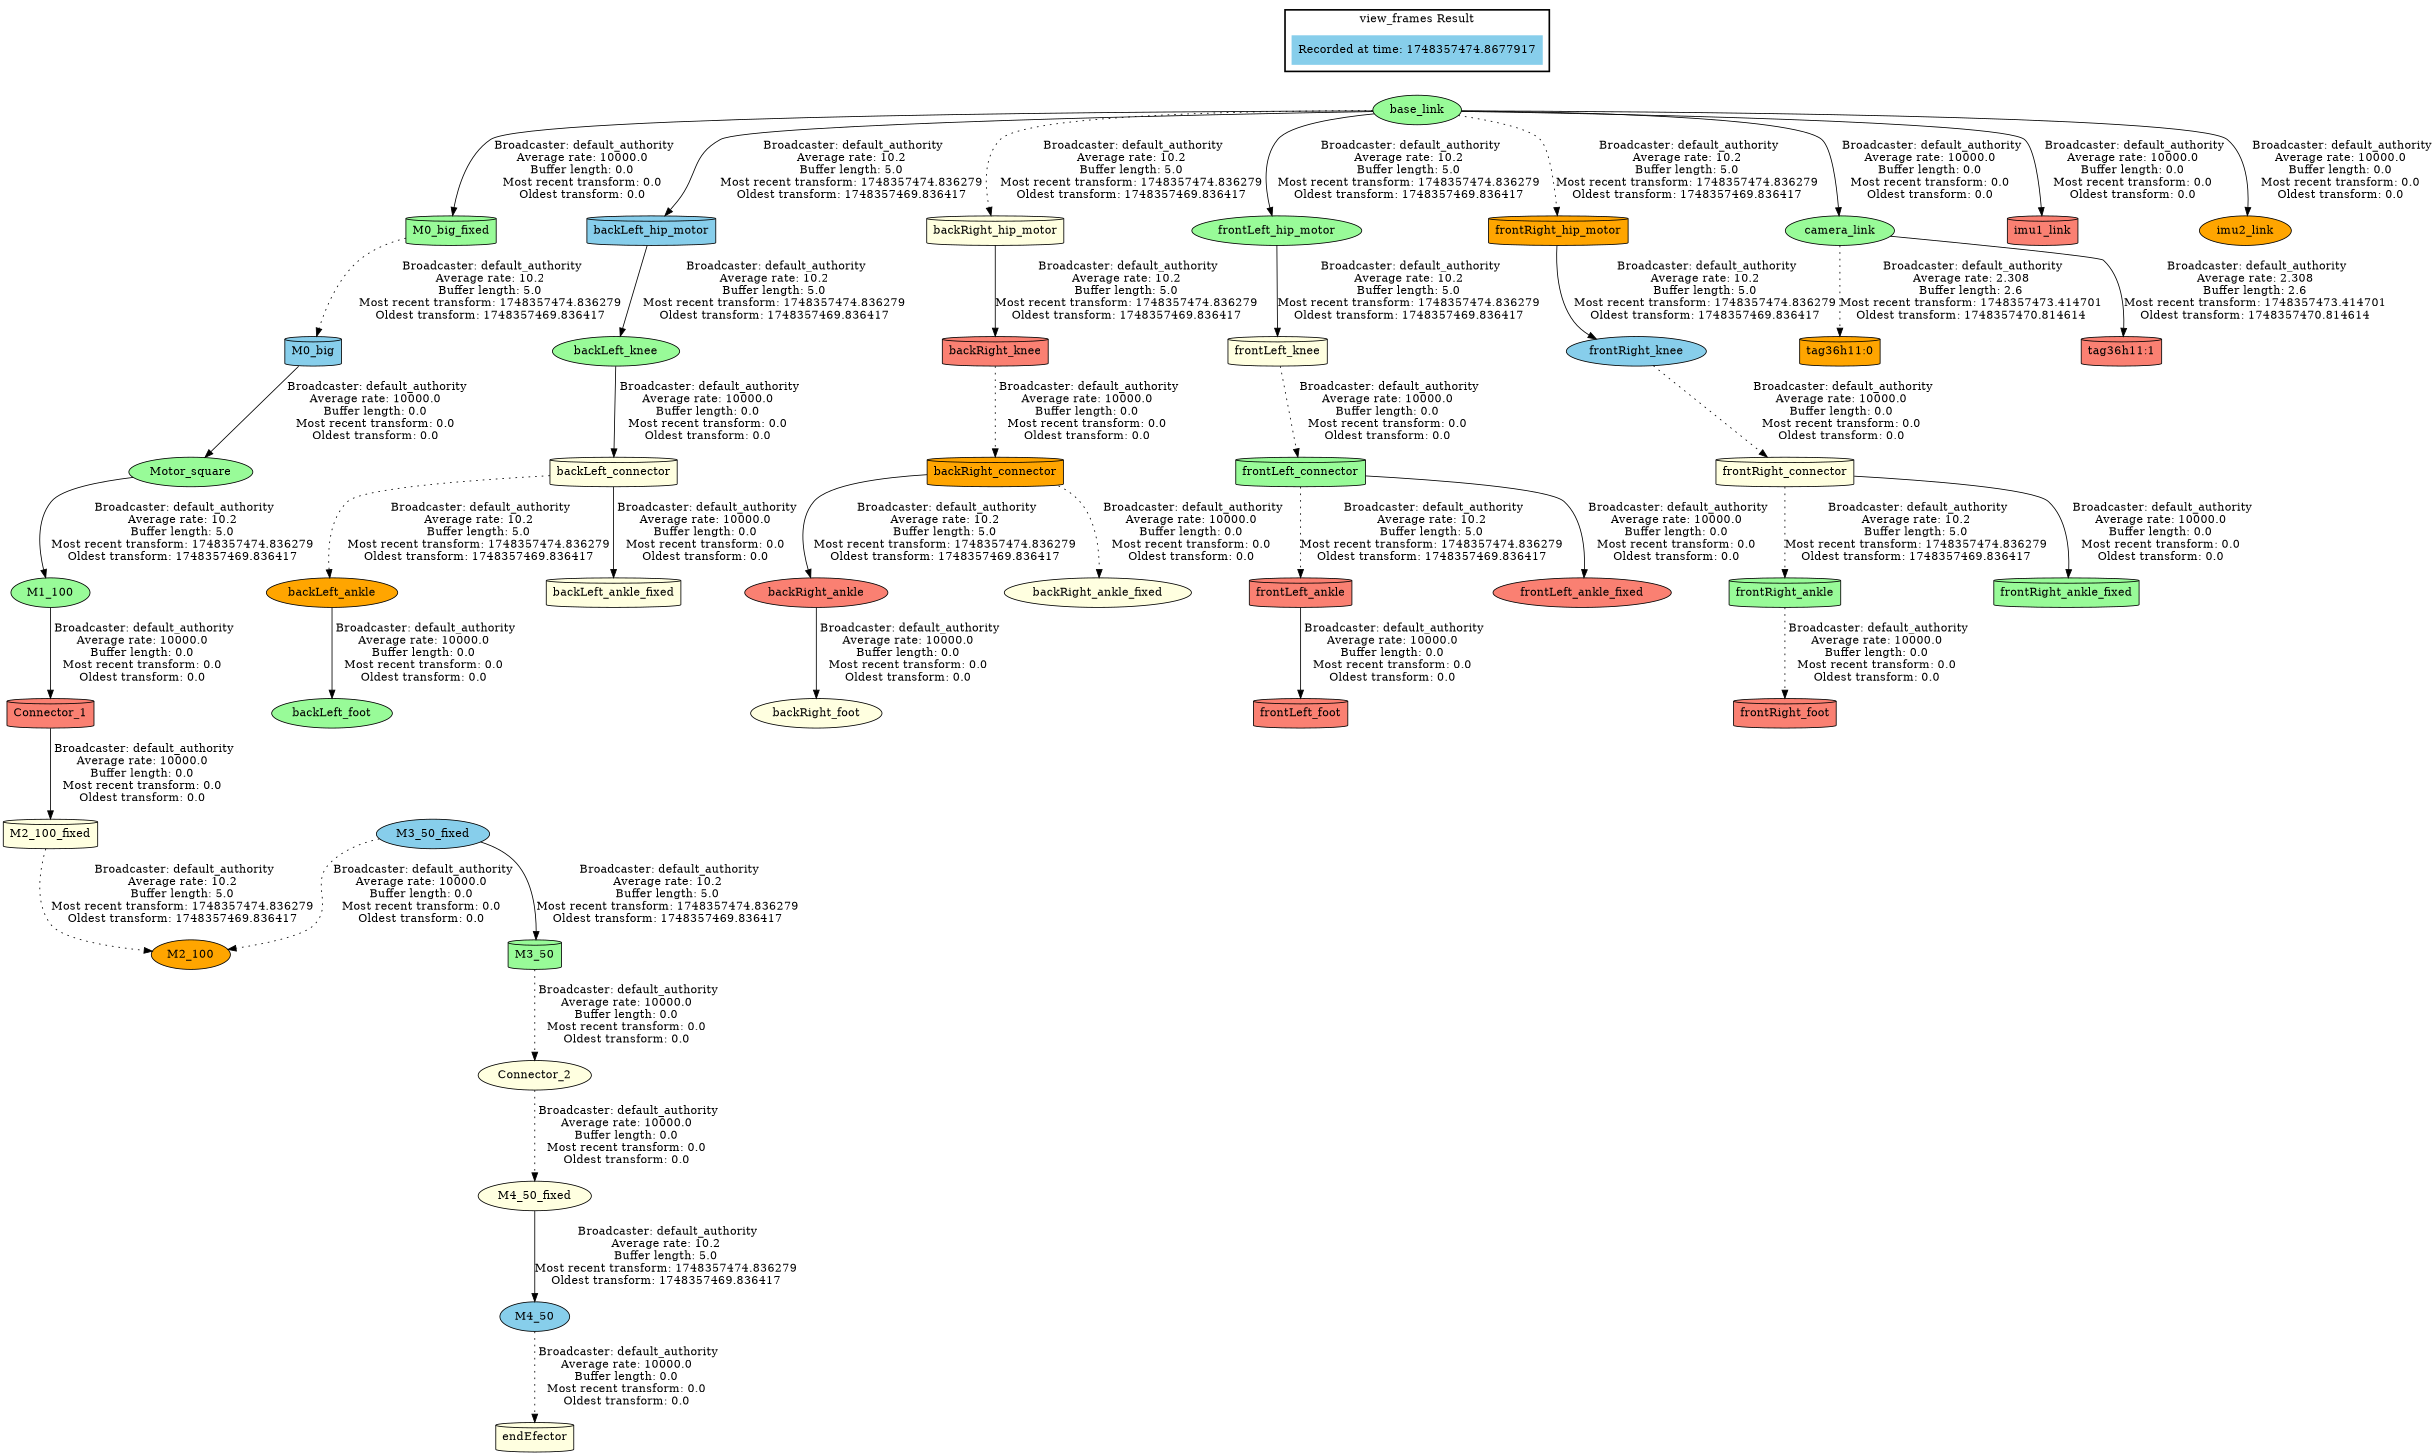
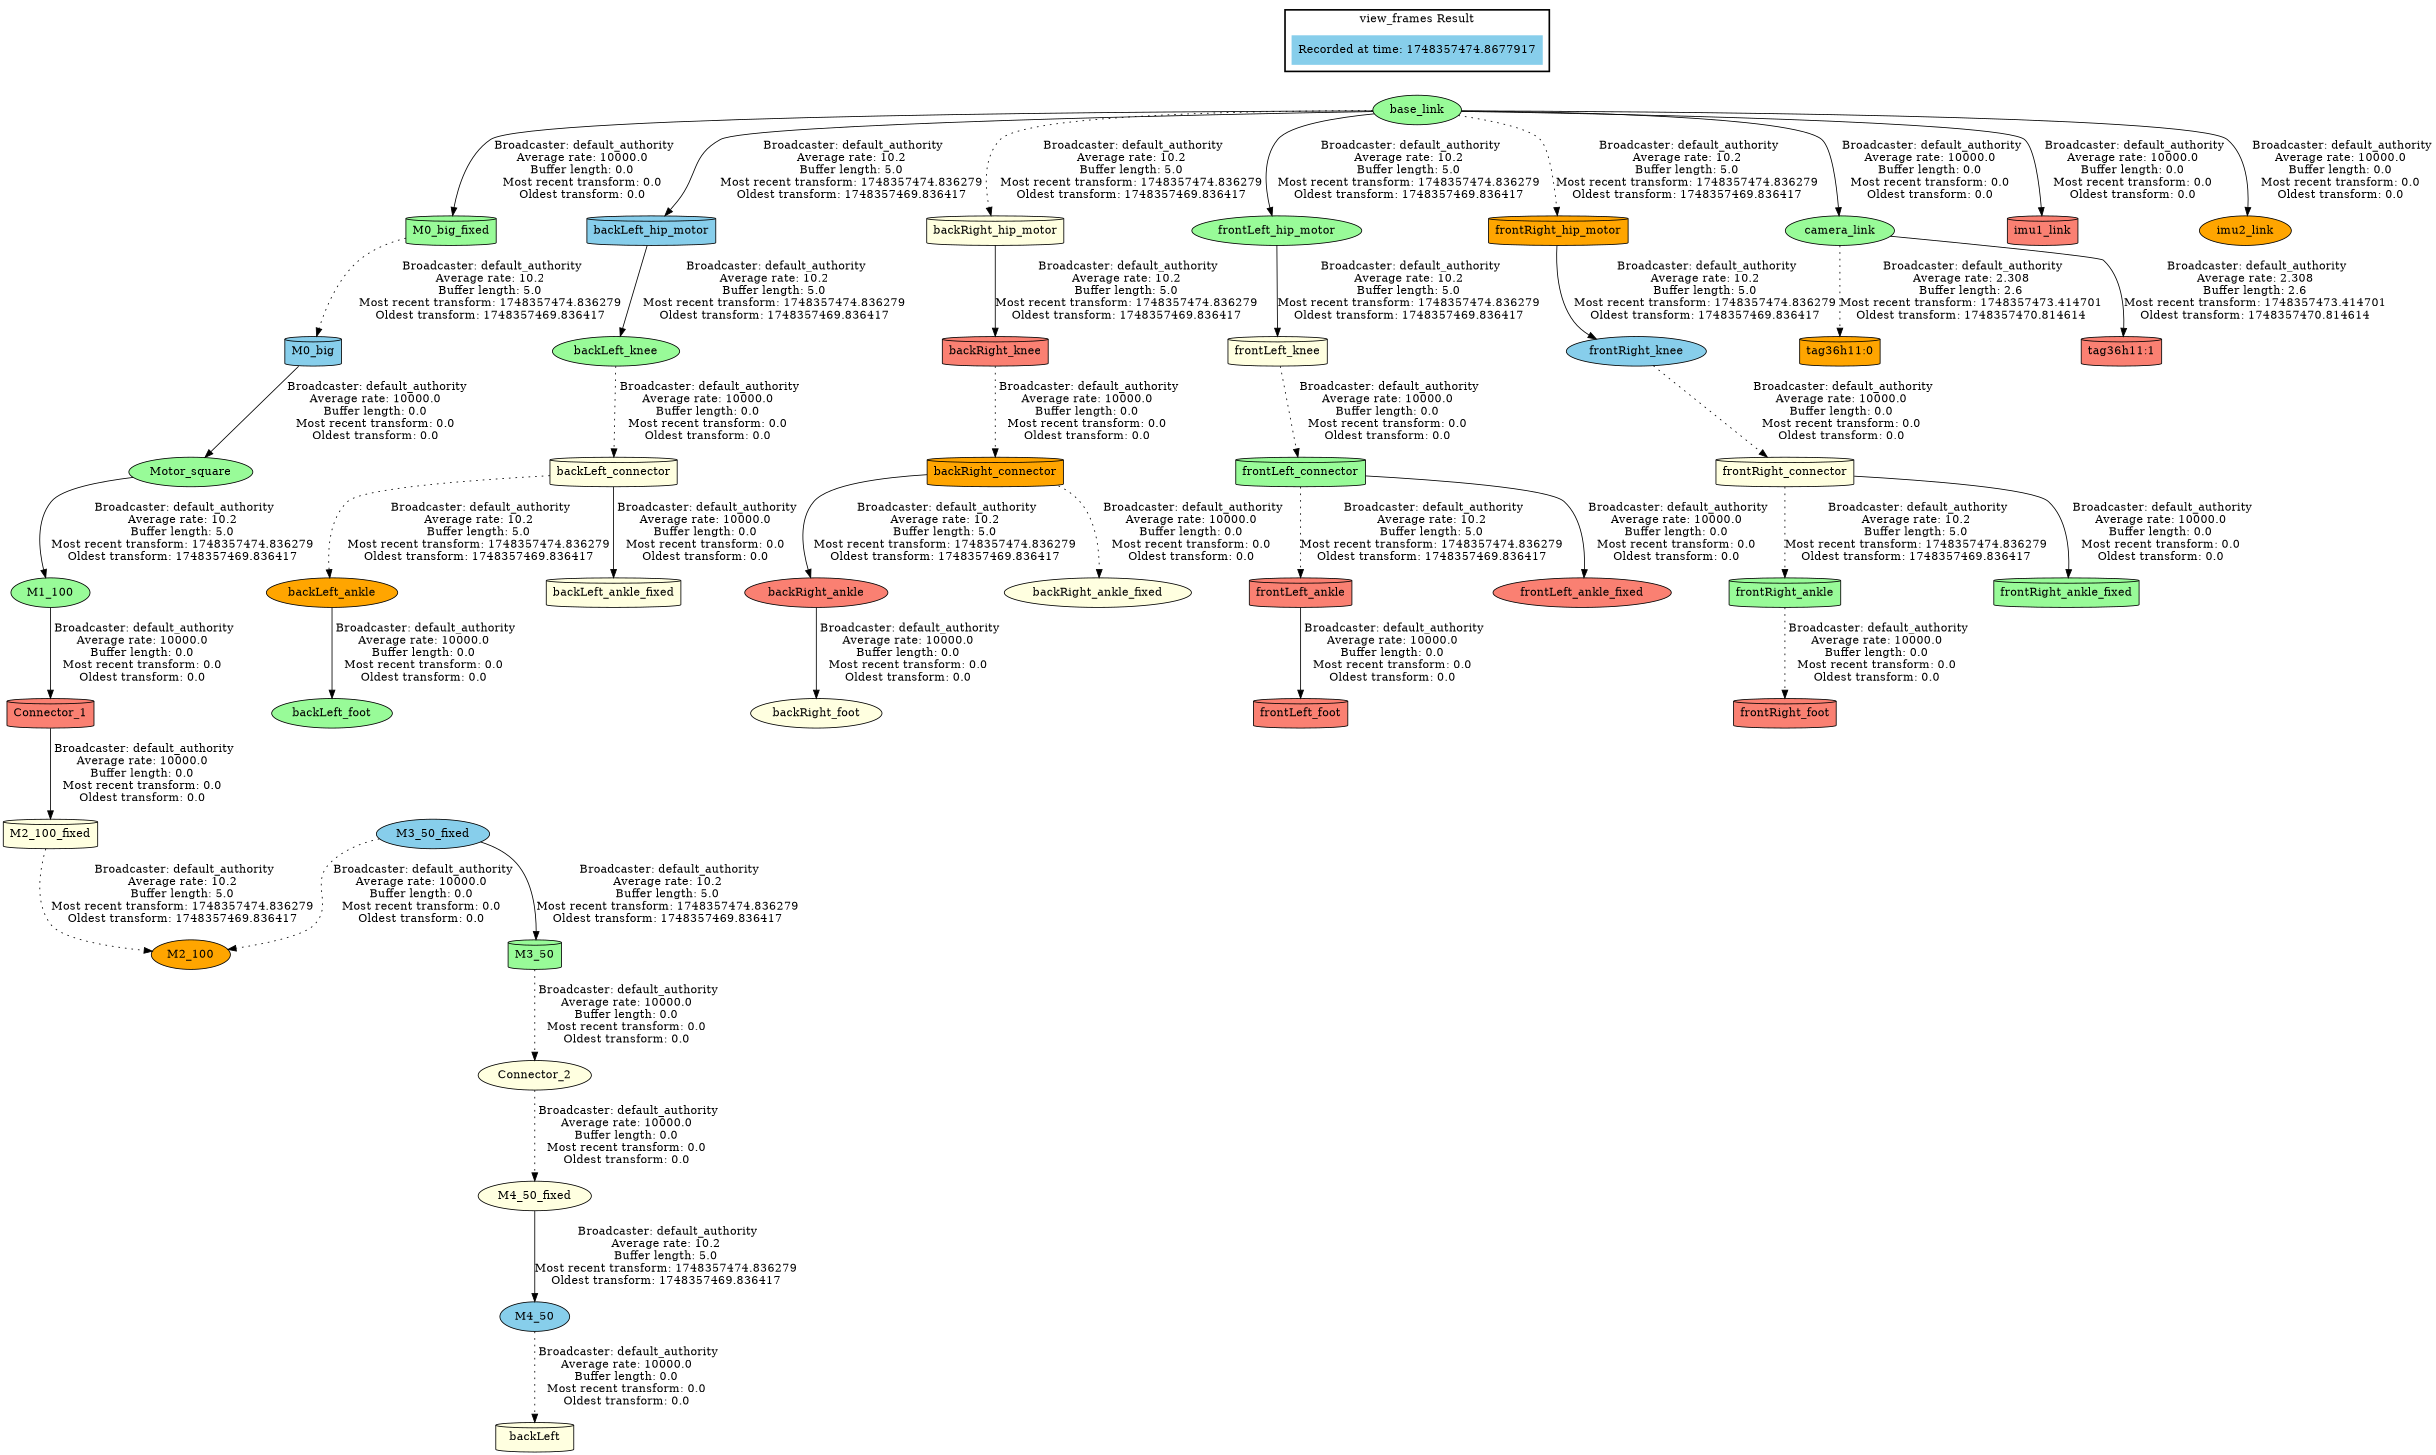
  digraph {
    node [fillcolor=palegreen shape=cylinder style=filled]
    edge [style=solid]
    "Recorded at time: 1748357474.8677917" [fillcolor=skyblue shape=plaintext]
    base_link [shape=ellipse]
    M0_big [fillcolor=skyblue]
    M0_big_fixed
    Motor_square [shape=ellipse]
    M1_100 [shape=ellipse]
    backLeft_hip_motor [fillcolor=skyblue]
    backRight_hip_motor [fillcolor=lightyellow]
    frontLeft_hip_motor [shape=ellipse]
    frontRight_hip_motor [fillcolor=orange]
    camera_link [shape=ellipse]
    imu1_link [fillcolor=salmon]
    imu2_link [fillcolor=orange shape=ellipse]
    backLeft_knee [shape=ellipse]
    backRight_knee [fillcolor=salmon]
    frontLeft_knee [fillcolor=lightyellow]
    frontRight_knee [fillcolor=skyblue shape=ellipse]
    "tag36h11:0" [fillcolor=orange]
    "tag36h11:1" [fillcolor=salmon]
    Connector_1 [fillcolor=salmon]
    M2_100_fixed [fillcolor=lightyellow]
    M2_100 [fillcolor=orange shape=ellipse]
    M3_50_fixed [fillcolor=skyblue shape=ellipse]
    M3_50
    Connector_2 [fillcolor=lightyellow shape=ellipse]
    M4_50_fixed [fillcolor=lightyellow shape=ellipse]
    M4_50 [fillcolor=skyblue shape=ellipse]
-   endEfector [fillcolor=lightyellow]
+   endEfector [fillcolor=lightyellow label=backLeft]
    backLeft_connector [fillcolor=lightyellow]
    backLeft_ankle [fillcolor=orange shape=ellipse]
    backLeft_ankle_fixed [fillcolor=lightyellow]
    backLeft_foot [shape=ellipse]
    backRight_connector [fillcolor=orange]
    backRight_ankle [fillcolor=salmon shape=ellipse]
    backRight_ankle_fixed [fillcolor=lightyellow shape=ellipse]
    backRight_foot [fillcolor=lightyellow shape=ellipse]
    frontLeft_ankle [fillcolor=salmon]
    frontLeft_connector
    frontLeft_ankle_fixed [fillcolor=salmon shape=ellipse]
    frontLeft_foot [fillcolor=salmon]
    frontRight_connector [fillcolor=lightyellow]
    frontRight_ankle
    frontRight_ankle_fixed
    frontRight_foot [fillcolor=salmon]
    subgraph cluster_1 {
      color=black
      label="view_frames Result"
      style=bold
      "Recorded at time: 1748357474.8677917"
    }
    "Recorded at time: 1748357474.8677917" -> base_link [style=invis]
    base_link -> M0_big_fixed [label=" Broadcaster: default_authority\nAverage rate: 10000.0\nBuffer length: 0.0\nMost recent transform: 0.0\nOldest transform: 0.0\n"]
    base_link -> backLeft_hip_motor [label=" Broadcaster: default_authority\nAverage rate: 10.2\nBuffer length: 5.0\nMost recent transform: 1748357474.836279\nOldest transform: 1748357469.836417\n"]
    base_link -> backRight_hip_motor [label=" Broadcaster: default_authority\nAverage rate: 10.2\nBuffer length: 5.0\nMost recent transform: 1748357474.836279\nOldest transform: 1748357469.836417\n" style=dotted]
    base_link -> frontLeft_hip_motor [label=" Broadcaster: default_authority\nAverage rate: 10.2\nBuffer length: 5.0\nMost recent transform: 1748357474.836279\nOldest transform: 1748357469.836417\n"]
    base_link -> frontRight_hip_motor [label=" Broadcaster: default_authority\nAverage rate: 10.2\nBuffer length: 5.0\nMost recent transform: 1748357474.836279\nOldest transform: 1748357469.836417\n" style=dotted]
    base_link -> camera_link [label=" Broadcaster: default_authority\nAverage rate: 10000.0\nBuffer length: 0.0\nMost recent transform: 0.0\nOldest transform: 0.0\n"]
    base_link -> imu1_link [label=" Broadcaster: default_authority\nAverage rate: 10000.0\nBuffer length: 0.0\nMost recent transform: 0.0\nOldest transform: 0.0\n"]
    base_link -> imu2_link [label=" Broadcaster: default_authority\nAverage rate: 10000.0\nBuffer length: 0.0\nMost recent transform: 0.0\nOldest transform: 0.0\n"]
    M0_big -> Motor_square [label=" Broadcaster: default_authority\nAverage rate: 10000.0\nBuffer length: 0.0\nMost recent transform: 0.0\nOldest transform: 0.0\n"]
    M0_big_fixed -> M0_big [label=" Broadcaster: default_authority\nAverage rate: 10.2\nBuffer length: 5.0\nMost recent transform: 1748357474.836279\nOldest transform: 1748357469.836417\n" style=dotted]
    Motor_square -> M1_100 [label=" Broadcaster: default_authority\nAverage rate: 10.2\nBuffer length: 5.0\nMost recent transform: 1748357474.836279\nOldest transform: 1748357469.836417\n"]
    M1_100 -> Connector_1 [label=" Broadcaster: default_authority\nAverage rate: 10000.0\nBuffer length: 0.0\nMost recent transform: 0.0\nOldest transform: 0.0\n"]
    backLeft_hip_motor -> backLeft_knee [label=" Broadcaster: default_authority\nAverage rate: 10.2\nBuffer length: 5.0\nMost recent transform: 1748357474.836279\nOldest transform: 1748357469.836417\n"]
    backRight_hip_motor -> backRight_knee [label=" Broadcaster: default_authority\nAverage rate: 10.2\nBuffer length: 5.0\nMost recent transform: 1748357474.836279\nOldest transform: 1748357469.836417\n"]
    frontLeft_hip_motor -> frontLeft_knee [label=" Broadcaster: default_authority\nAverage rate: 10.2\nBuffer length: 5.0\nMost recent transform: 1748357474.836279\nOldest transform: 1748357469.836417\n"]
    frontRight_hip_motor -> frontRight_knee [label=" Broadcaster: default_authority\nAverage rate: 10.2\nBuffer length: 5.0\nMost recent transform: 1748357474.836279\nOldest transform: 1748357469.836417\n"]
    camera_link -> "tag36h11:0" [label=" Broadcaster: default_authority\nAverage rate: 2.308\nBuffer length: 2.6\nMost recent transform: 1748357473.414701\nOldest transform: 1748357470.814614\n" style=dotted]
    camera_link -> "tag36h11:1" [label=" Broadcaster: default_authority\nAverage rate: 2.308\nBuffer length: 2.6\nMost recent transform: 1748357473.414701\nOldest transform: 1748357470.814614\n"]
-   backLeft_knee -> backLeft_connector [label=" Broadcaster: default_authority\nAverage rate: 10000.0\nBuffer length: 0.0\nMost recent transform: 0.0\nOldest transform: 0.0\n"]
+   backLeft_knee -> backLeft_connector [label=" Broadcaster: default_authority\nAverage rate: 10000.0\nBuffer length: 0.0\nMost recent transform: 0.0\nOldest transform: 0.0\n" style=dotted]
    backRight_knee -> backRight_connector [label=" Broadcaster: default_authority\nAverage rate: 10000.0\nBuffer length: 0.0\nMost recent transform: 0.0\nOldest transform: 0.0\n" style=dotted]
    frontLeft_knee -> frontLeft_connector [label=" Broadcaster: default_authority\nAverage rate: 10000.0\nBuffer length: 0.0\nMost recent transform: 0.0\nOldest transform: 0.0\n" style=dotted]
    frontRight_knee -> frontRight_connector [label=" Broadcaster: default_authority\nAverage rate: 10000.0\nBuffer length: 0.0\nMost recent transform: 0.0\nOldest transform: 0.0\n" style=dotted]
    Connector_1 -> M2_100_fixed [label=" Broadcaster: default_authority\nAverage rate: 10000.0\nBuffer length: 0.0\nMost recent transform: 0.0\nOldest transform: 0.0\n"]
    M2_100_fixed -> M2_100 [label=" Broadcaster: default_authority\nAverage rate: 10.2\nBuffer length: 5.0\nMost recent transform: 1748357474.836279\nOldest transform: 1748357469.836417\n" style=dotted]
    M3_50_fixed -> M2_100 [label=" Broadcaster: default_authority\nAverage rate: 10000.0\nBuffer length: 0.0\nMost recent transform: 0.0\nOldest transform: 0.0\n" style=dotted]
    M3_50_fixed -> M3_50 [label=" Broadcaster: default_authority\nAverage rate: 10.2\nBuffer length: 5.0\nMost recent transform: 1748357474.836279\nOldest transform: 1748357469.836417\n"]
    M3_50 -> Connector_2 [label=" Broadcaster: default_authority\nAverage rate: 10000.0\nBuffer length: 0.0\nMost recent transform: 0.0\nOldest transform: 0.0\n" style=dotted]
    Connector_2 -> M4_50_fixed [label=" Broadcaster: default_authority\nAverage rate: 10000.0\nBuffer length: 0.0\nMost recent transform: 0.0\nOldest transform: 0.0\n" style=dotted]
    M4_50_fixed -> M4_50 [label=" Broadcaster: default_authority\nAverage rate: 10.2\nBuffer length: 5.0\nMost recent transform: 1748357474.836279\nOldest transform: 1748357469.836417\n"]
    M4_50 -> endEfector [label=" Broadcaster: default_authority\nAverage rate: 10000.0\nBuffer length: 0.0\nMost recent transform: 0.0\nOldest transform: 0.0\n" style=dotted]
    backLeft_connector -> backLeft_ankle [label=" Broadcaster: default_authority\nAverage rate: 10.2\nBuffer length: 5.0\nMost recent transform: 1748357474.836279\nOldest transform: 1748357469.836417\n" style=dotted]
    backLeft_connector -> backLeft_ankle_fixed [label=" Broadcaster: default_authority\nAverage rate: 10000.0\nBuffer length: 0.0\nMost recent transform: 0.0\nOldest transform: 0.0\n"]
    backLeft_ankle -> backLeft_foot [label=" Broadcaster: default_authority\nAverage rate: 10000.0\nBuffer length: 0.0\nMost recent transform: 0.0\nOldest transform: 0.0\n"]
    backRight_connector -> backRight_ankle [label=" Broadcaster: default_authority\nAverage rate: 10.2\nBuffer length: 5.0\nMost recent transform: 1748357474.836279\nOldest transform: 1748357469.836417\n"]
    backRight_connector -> backRight_ankle_fixed [label=" Broadcaster: default_authority\nAverage rate: 10000.0\nBuffer length: 0.0\nMost recent transform: 0.0\nOldest transform: 0.0\n" style=dotted]
    backRight_ankle -> backRight_foot [label=" Broadcaster: default_authority\nAverage rate: 10000.0\nBuffer length: 0.0\nMost recent transform: 0.0\nOldest transform: 0.0\n"]
    frontLeft_ankle -> frontLeft_foot [label=" Broadcaster: default_authority\nAverage rate: 10000.0\nBuffer length: 0.0\nMost recent transform: 0.0\nOldest transform: 0.0\n"]
    frontLeft_connector -> frontLeft_ankle [label=" Broadcaster: default_authority\nAverage rate: 10.2\nBuffer length: 5.0\nMost recent transform: 1748357474.836279\nOldest transform: 1748357469.836417\n" style=dotted]
    frontLeft_connector -> frontLeft_ankle_fixed [label=" Broadcaster: default_authority\nAverage rate: 10000.0\nBuffer length: 0.0\nMost recent transform: 0.0\nOldest transform: 0.0\n"]
    frontRight_connector -> frontRight_ankle [label=" Broadcaster: default_authority\nAverage rate: 10.2\nBuffer length: 5.0\nMost recent transform: 1748357474.836279\nOldest transform: 1748357469.836417\n" style=dotted]
    frontRight_connector -> frontRight_ankle_fixed [label=" Broadcaster: default_authority\nAverage rate: 10000.0\nBuffer length: 0.0\nMost recent transform: 0.0\nOldest transform: 0.0\n"]
    frontRight_ankle -> frontRight_foot [label=" Broadcaster: default_authority\nAverage rate: 10000.0\nBuffer length: 0.0\nMost recent transform: 0.0\nOldest transform: 0.0\n" style=dotted]
  }
